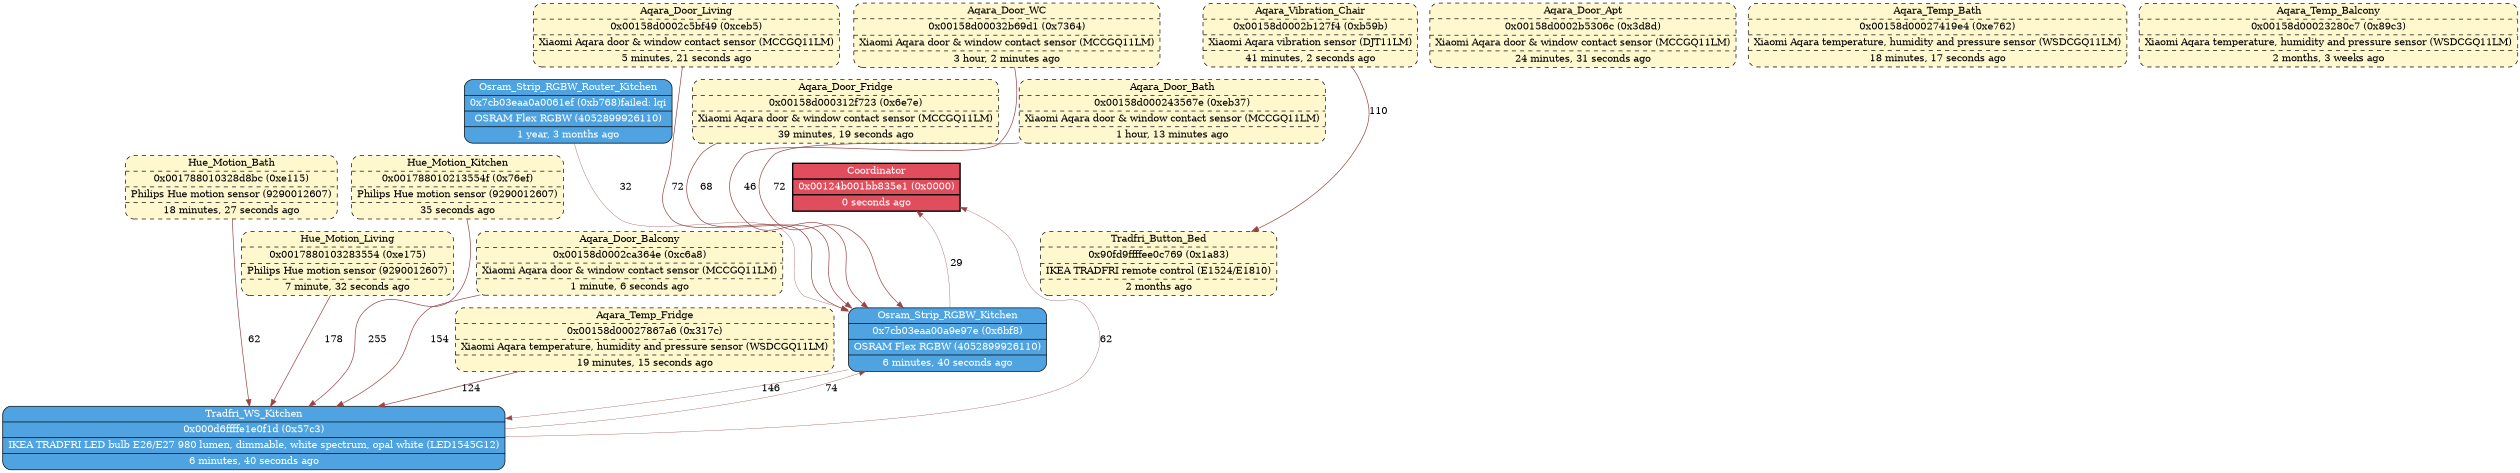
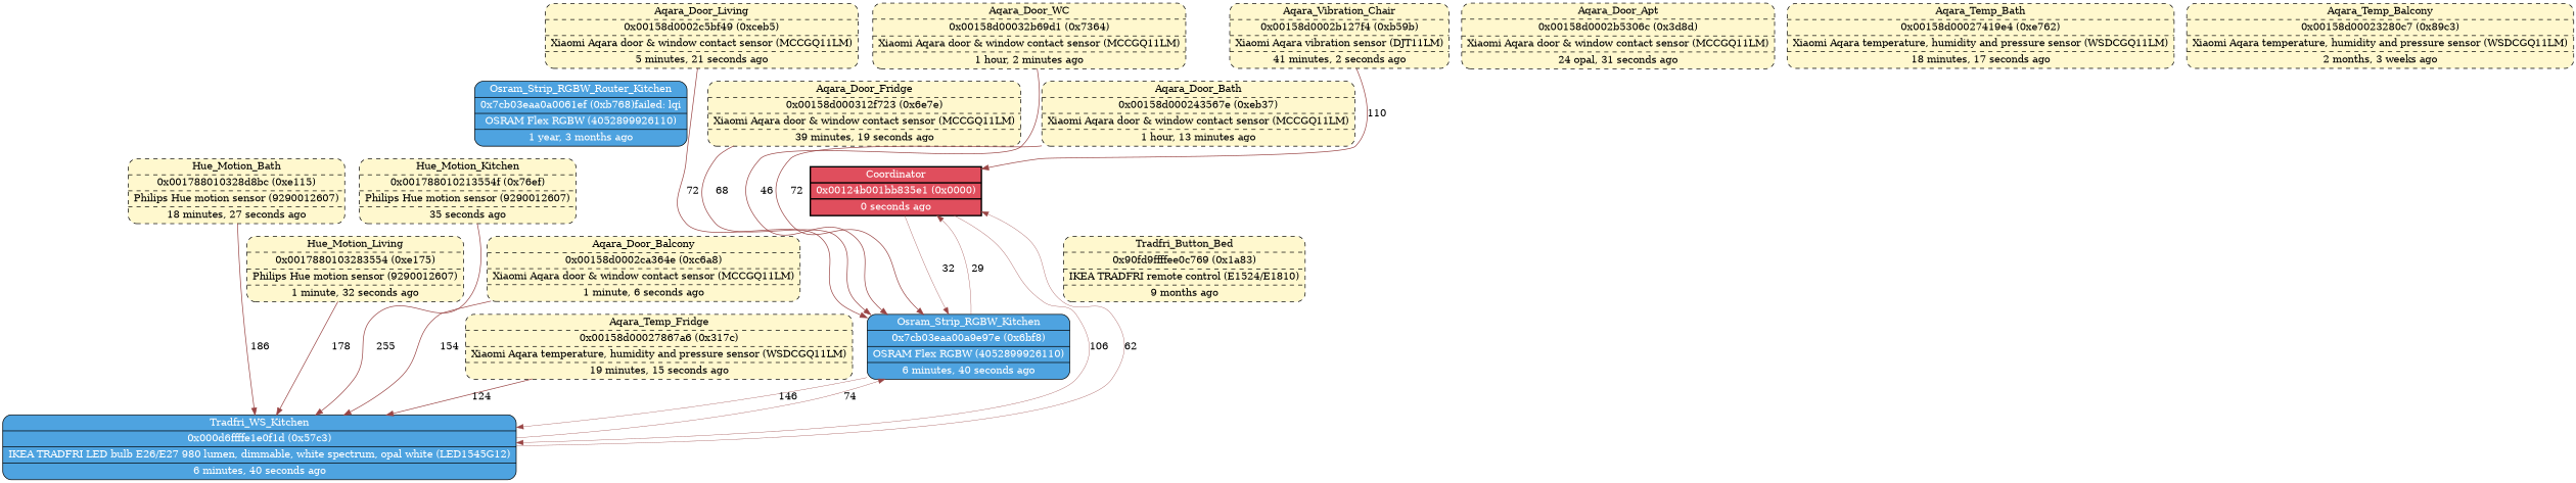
  digraph {
    node [fillcolor="#fff8ce" fontcolor="#000000" shape=record style="rounded, dashed, filled"]
    edge [color="#994444" penwidth=1 weight=0]
    n1 [fillcolor="#e04e5d" fontcolor="#ffffff" label="{Coordinator|0x00124b001bb835e1 (0x0000)|0 seconds ago}" style="bold, filled"]
    n2 [fillcolor="#4ea3e0" fontcolor="#ffffff" label="{Osram_Strip_RGBW_Kitchen|0x7cb03eaa00a9e97e (0x6bf8)|OSRAM Flex RGBW (4052899926110)|6 minutes, 40 seconds ago}" style="rounded, filled"]
    n3 [fillcolor="#4ea3e0" fontcolor="#ffffff" label="{Tradfri_WS_Kitchen|0x000d6ffffe1e0f1d (0x57c3)|IKEA TRADFRI LED bulb E26/E27 980 lumen, dimmable, white spectrum, opal white (LED1545G12)|6 minutes, 40 seconds ago}" style="rounded, filled"]
    n4 [label="{Hue_Motion_Bath|0x001788010328d8bc (0xe115)|Philips Hue motion sensor (9290012607)|18 minutes, 27 seconds ago}"]
-   n5 [label="{Hue_Motion_Living|0x0017880103283554 (0xe175)|Philips Hue motion sensor (9290012607)|7 minute, 32 seconds ago}"]
+   n5 [label="{Hue_Motion_Living|0x0017880103283554 (0xe175)|Philips Hue motion sensor (9290012607)|1 minute, 32 seconds ago}"]
    n6 [label="{Hue_Motion_Kitchen|0x001788010213554f (0x76ef)|Philips Hue motion sensor (9290012607)|35 seconds ago}"]
-   n7 [label="{Tradfri_Button_Bed|0x90fd9ffffee0c769 (0x1a83)|IKEA TRADFRI remote control (E1524/E1810)|2 months ago}"]
+   n7 [label="{Tradfri_Button_Bed|0x90fd9ffffee0c769 (0x1a83)|IKEA TRADFRI remote control (E1524/E1810)|9 months ago}"]
    n8 [label="{Aqara_Vibration_Chair|0x00158d0002b127f4 (0xb59b)|Xiaomi Aqara vibration sensor (DJT11LM)|41 minutes, 2 seconds ago}"]
    n9 [fillcolor="#4ea3e0" fontcolor="#ffffff" label="{Osram_Strip_RGBW_Router_Kitchen|0x7cb03eaa0a0061ef (0xb768)failed: lqi|OSRAM Flex RGBW (4052899926110)|1 year, 3 months ago}" style="rounded, filled"]
    n10 [label="{Aqara_Door_Balcony|0x00158d0002ca364e (0xc6a8)|Xiaomi Aqara door & window contact sensor (MCCGQ11LM)|1 minute, 6 seconds ago}"]
    n11 [label="{Aqara_Door_Living|0x00158d0002c5bf49 (0xceb5)|Xiaomi Aqara door & window contact sensor (MCCGQ11LM)|5 minutes, 21 seconds ago}"]
    n12 [label="{Aqara_Door_Fridge|0x00158d000312f723 (0x6e7e)|Xiaomi Aqara door & window contact sensor (MCCGQ11LM)|39 minutes, 19 seconds ago}"]
-   n13 [label="{Aqara_Door_Apt|0x00158d0002b5306c (0x3d8d)|Xiaomi Aqara door & window contact sensor (MCCGQ11LM)|24 minutes, 31 seconds ago}"]
-   n14 [label="{Aqara_Door_WC|0x00158d00032b69d1 (0x7364)|Xiaomi Aqara door & window contact sensor (MCCGQ11LM)|3 hour, 2 minutes ago}"]
+   n13 [label="{Aqara_Door_Apt|0x00158d0002b5306c (0x3d8d)|Xiaomi Aqara door & window contact sensor (MCCGQ11LM)|24 opal, 31 seconds ago}"]
+   n14 [label="{Aqara_Door_WC|0x00158d00032b69d1 (0x7364)|Xiaomi Aqara door & window contact sensor (MCCGQ11LM)|1 hour, 2 minutes ago}"]
    n15 [label="{Aqara_Door_Bath|0x00158d000243567e (0xeb37)|Xiaomi Aqara door & window contact sensor (MCCGQ11LM)|1 hour, 13 minutes ago}"]
    n16 [label="{Aqara_Temp_Bath|0x00158d00027419e4 (0xe762)|Xiaomi Aqara temperature, humidity and pressure sensor (WSDCGQ11LM)|18 minutes, 17 seconds ago}"]
    n17 [label="{Aqara_Temp_Balcony|0x00158d00023280c7 (0x89c3)|Xiaomi Aqara temperature, humidity and pressure sensor (WSDCGQ11LM)|2 months, 3 weeks ago}"]
    n18 [label="{Aqara_Temp_Fridge|0x00158d00027867a6 (0x317c)|Xiaomi Aqara temperature, humidity and pressure sensor (WSDCGQ11LM)|19 minutes, 15 seconds ago}"]
-   n9 -> n2 [label=32 penwidth=0.5]
+   n1 -> n2 [label=32 penwidth=0.5]
+   n1 -> n3 [label=106 penwidth=0.5]
    n2 -> n1 [label=29 penwidth=0.5]
    n2 -> n3 [label=146 penwidth=0.5]
    n3 -> n1 [label=62 penwidth=0.5]
    n3 -> n2 [label=74 penwidth=0.5]
-   n4 -> n3 [label=62]
+   n4 -> n3 [label=186]
    n5 -> n3 [label=178]
    n6 -> n3 [label=255]
-   n8 -> n7 [label=110]
+   n8 -> n1 [label=110]
    n10 -> n3 [label=154]
    n11 -> n2 [label=72]
    n12 -> n2 [label=68]
    n14 -> n2 [label=46]
    n15 -> n2 [label=72]
    n18 -> n3 [label=124]
  }
